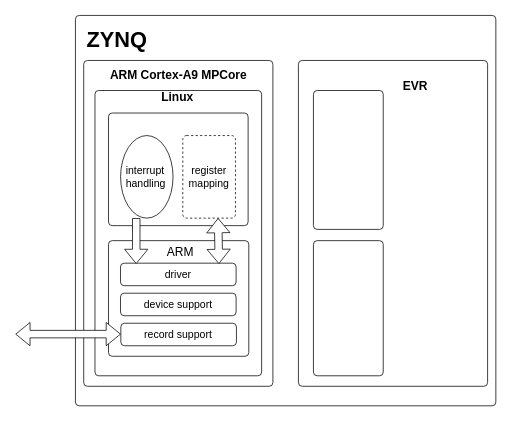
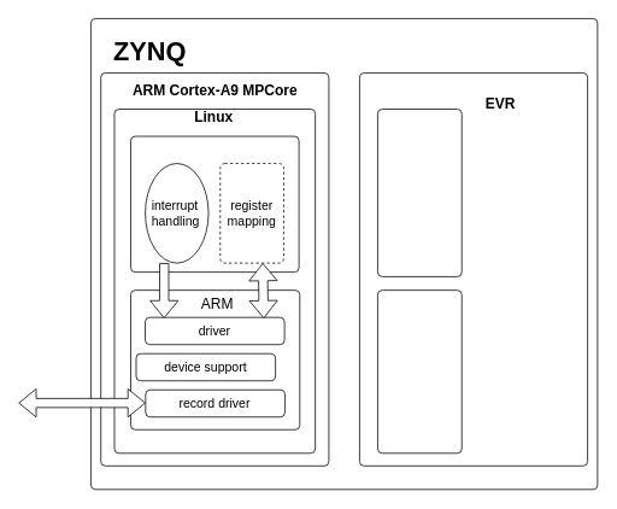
  <mxCell id="0" />
  <mxCell id="1" parent="0" />
  <mxCell id="2" value="" style="rounded=1;absoluteArcSize=1;html=1;arcSize=10;" vertex="1" parent="1"><mxGeometry x="100" y="20" width="560" height="520" as="geometry" /></mxCell>
  <mxCell id="3" value="main" style="html=1;shape=mxgraph.er.anchor;whiteSpace=wrap;" vertex="1" parent="2"><mxGeometry width="280" height="520" as="geometry" /></mxCell>
  <mxCell id="4" value="" style="rounded=1;absoluteArcSize=1;html=1;arcSize=10;whiteSpace=wrap;points=[];strokeColor=inherit;fillColor=inherit;" vertex="1" parent="2"><mxGeometry x="297" y="60" width="252" height="434" as="geometry" /></mxCell>
  <mxCell id="5" value="" style="rounded=1;absoluteArcSize=1;html=1;arcSize=10;whiteSpace=wrap;points=[];strokeColor=inherit;fillColor=inherit;" vertex="1" parent="2"><mxGeometry x="11" y="60" width="252" height="434" as="geometry" /></mxCell>
- <mxCell id="6" value="&lt;h2 style=&quot;font-size: 29px&quot;&gt;&lt;font style=&quot;font-size: 29px&quot;&gt;&lt;b&gt;ZYNQ&lt;/b&gt;&lt;/font&gt;&lt;/h2&gt;" style="text;html=1;strokeColor=none;fillColor=none;align=center;verticalAlign=middle;whiteSpace=wrap;rounded=0;" vertex="1" parent="2"><mxGeometry x="11" y="17" width="89" height="30" as="geometry" /></mxCell>
+ <mxCell id="6" value="&lt;h2 style=&quot;font-size: 29px&quot;&gt;&lt;font style=&quot;font-size: 29px&quot;&gt;&lt;b&gt;ZYNQ&lt;/b&gt;&lt;/font&gt;&lt;/h2&gt;" style="text;html=1;strokeColor=none;fillColor=none;align=center;verticalAlign=middle;whiteSpace=wrap;rounded=0;" vertex="1" parent="2"><mxGeometry x="21" y="22" width="89" height="30" as="geometry" /></mxCell>
  <mxCell id="7" value="&lt;b&gt;&lt;font style=&quot;font-size: 16px&quot;&gt;&lt;span class=&quot;markedContent&quot;&gt;&lt;span style=&quot;left: 1054.58px ; top: 286.237px ; font-family: sans-serif ; transform: scalex(0.93)&quot; dir=&quot;ltr&quot;&gt;ARM Cortex-A9 MPCore&lt;/span&gt;&lt;/span&gt;&lt;/font&gt;&lt;/b&gt;" style="text;html=1;strokeColor=none;fillColor=none;align=center;verticalAlign=middle;whiteSpace=wrap;rounded=0;fontSize=29;strokeWidth=3;" vertex="1" parent="2"><mxGeometry x="29.75" y="60" width="214.5" height="30" as="geometry" /></mxCell>
  <mxCell id="8" value="&lt;b&gt;&lt;font style=&quot;font-size: 16px&quot;&gt;EVR&lt;/font&gt;&lt;/b&gt;" style="text;html=1;strokeColor=none;fillColor=none;align=center;verticalAlign=middle;whiteSpace=wrap;rounded=0;fontSize=29;" vertex="1" parent="2"><mxGeometry x="423" y="75" width="60" height="30" as="geometry" /></mxCell>
  <mxCell id="9" value="" style="rounded=1;absoluteArcSize=1;html=1;arcSize=10;whiteSpace=wrap;points=[];strokeColor=inherit;fillColor=inherit;" vertex="1" parent="2"><mxGeometry x="26" y="100" width="222" height="380" as="geometry" /></mxCell>
  <mxCell id="10" value="&lt;font size=&quot;1&quot;&gt;&lt;b&gt;&lt;font style=&quot;font-size: 16px&quot;&gt;Linux&lt;/font&gt;&lt;/b&gt;&lt;/font&gt;" style="text;html=1;strokeColor=none;fillColor=none;align=center;verticalAlign=middle;whiteSpace=wrap;rounded=0;fontSize=29;strokeWidth=3;" vertex="1" parent="2"><mxGeometry x="116.37" y="100" width="40.25" height="10" as="geometry" /></mxCell>
  <mxCell id="11" value="" style="rounded=1;absoluteArcSize=1;html=1;arcSize=10;whiteSpace=wrap;points=[];strokeColor=inherit;fillColor=inherit;" vertex="1" parent="2"><mxGeometry x="44.02" y="130" width="185.98" height="150" as="geometry" /></mxCell>
  <mxCell id="12" value="" style="rounded=1;absoluteArcSize=1;html=1;arcSize=10;whiteSpace=wrap;points=[];strokeColor=inherit;fillColor=inherit;" vertex="1" parent="2"><mxGeometry x="44.02" y="300" width="186.88" height="154" as="geometry" /></mxCell>
  <mxCell id="13" value="&lt;font style=&quot;font-size: 14px&quot;&gt;driver&lt;/font&gt;" style="rounded=1;absoluteArcSize=1;html=1;arcSize=10;whiteSpace=wrap;points=[];strokeColor=inherit;fillColor=inherit;" vertex="1" parent="2"><mxGeometry x="60" y="330" width="154" height="30" as="geometry" /></mxCell>
  <mxCell id="14" value="&lt;font style=&quot;font-size: 14px&quot;&gt;register mapping&lt;/font&gt;" style="rounded=1;absoluteArcSize=1;html=1;arcSize=10;whiteSpace=wrap;points=[];strokeColor=inherit;fillColor=inherit;dashed=1;" vertex="1" parent="2"><mxGeometry x="143" y="160" width="70.13" height="110" as="geometry" /></mxCell>
  <mxCell id="15" value="&lt;pre class=&quot;tw-data-text tw-text-large tw-ta&quot; id=&quot;tw-target-text&quot; style=&quot;text-align: left ; font-size: 14px&quot; dir=&quot;ltr&quot;&gt;&lt;font style=&quot;font-size: 14px&quot; face=&quot;Helvetica&quot;&gt;&lt;span class=&quot;Y2IQFc&quot; lang=&quot;en&quot;&gt;interrupt &lt;br&gt;handling&lt;/span&gt;&lt;/font&gt;&lt;/pre&gt;" style="ellipse;absoluteArcSize=1;html=1;arcSize=10;whiteSpace=wrap;points=[];strokeColor=inherit;fillColor=inherit;" vertex="1" parent="2"><mxGeometry x="60.13" y="160" width="69.87" height="110" as="geometry" /></mxCell>
- <mxCell id="16" value="&lt;font style=&quot;font-size: 14px&quot;&gt;device support&lt;/font&gt;" style="rounded=1;absoluteArcSize=1;html=1;arcSize=10;whiteSpace=wrap;points=[];strokeColor=inherit;fillColor=inherit;" vertex="1" parent="2"><mxGeometry x="60" y="370" width="154" height="30" as="geometry" /></mxCell>
- <mxCell id="17" value="&lt;font style=&quot;font-size: 14px&quot;&gt;record support&lt;/font&gt;" style="rounded=1;absoluteArcSize=1;html=1;arcSize=10;whiteSpace=wrap;points=[];strokeColor=inherit;fillColor=inherit;" vertex="1" parent="2"><mxGeometry x="60.46" y="410" width="154" height="30" as="geometry" /></mxCell>
+ <mxCell id="16" value="&lt;font style=&quot;font-size: 14px&quot;&gt;device support&lt;/font&gt;" style="rounded=1;absoluteArcSize=1;html=1;arcSize=10;whiteSpace=wrap;points=[];strokeColor=inherit;fillColor=inherit;" vertex="1" parent="2"><mxGeometry x="50" y="370" width="154" height="30" as="geometry" /></mxCell>
+ <mxCell id="17" value="&lt;font style=&quot;font-size: 14px&quot;&gt;record driver&lt;/font&gt;" style="rounded=1;absoluteArcSize=1;html=1;arcSize=10;whiteSpace=wrap;points=[];strokeColor=inherit;fillColor=inherit;" vertex="1" parent="2"><mxGeometry x="60.46" y="410" width="154" height="30" as="geometry" /></mxCell>
  <mxCell id="18" value="" style="shape=flexArrow;endArrow=classic;html=1;rounded=0;fontFamily=Helvetica;fontSize=14;entryX=0.136;entryY=0.033;entryDx=0;entryDy=0;entryPerimeter=0;fillColor=default;gradientColor=none;sketch=0;shadow=0;" edge="1" parent="2" target="13"><mxGeometry width="50" height="50" relative="1" as="geometry"><mxPoint x="81" y="270" as="sourcePoint" /><mxPoint x="130" y="220" as="targetPoint" /></mxGeometry></mxCell>
  <mxCell id="19" value="" style="shape=flexArrow;endArrow=classic;startArrow=classic;html=1;rounded=0;shadow=0;sketch=0;fontFamily=Helvetica;fontSize=14;fillColor=default;gradientColor=none;exitX=0.851;exitY=0.033;exitDx=0;exitDy=0;exitPerimeter=0;" edge="1" parent="2" source="13"><mxGeometry width="100" height="100" relative="1" as="geometry"><mxPoint x="293" y="340" as="sourcePoint" /><mxPoint x="190" y="270" as="targetPoint" /></mxGeometry></mxCell>
  <mxCell id="20" value="&lt;font style=&quot;font-size: 16px&quot;&gt;ARM&lt;/font&gt;" style="text;html=1;strokeColor=none;fillColor=none;align=center;verticalAlign=middle;whiteSpace=wrap;rounded=0;fontSize=14;" vertex="1" parent="2"><mxGeometry x="110" y="300" width="60" height="30" as="geometry" /></mxCell>
  <mxCell id="21" value="" style="rounded=1;absoluteArcSize=1;html=1;arcSize=10;whiteSpace=wrap;points=[];strokeColor=inherit;fillColor=inherit;" vertex="1" parent="2"><mxGeometry x="317" y="300" width="93" height="180" as="geometry" /></mxCell>
  <mxCell id="22" value="" style="rounded=1;absoluteArcSize=1;html=1;arcSize=10;whiteSpace=wrap;points=[];strokeColor=inherit;fillColor=inherit;" vertex="1" parent="2"><mxGeometry x="317" y="100" width="93" height="185" as="geometry" /></mxCell>
  <mxCell id="23" value="" style="shape=flexArrow;endArrow=classic;startArrow=classic;html=1;rounded=0;shadow=0;sketch=0;fontFamily=Helvetica;fontSize=14;fillColor=default;gradientColor=none;" edge="1" parent="1"><mxGeometry width="100" height="100" relative="1" as="geometry"><mxPoint x="20" y="444.5" as="sourcePoint" /><mxPoint x="160.46" y="444.5" as="targetPoint" /></mxGeometry></mxCell>
